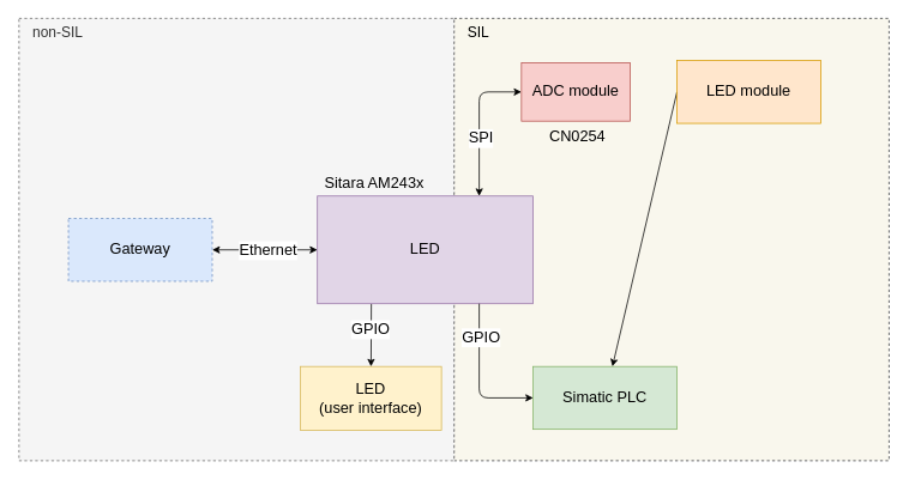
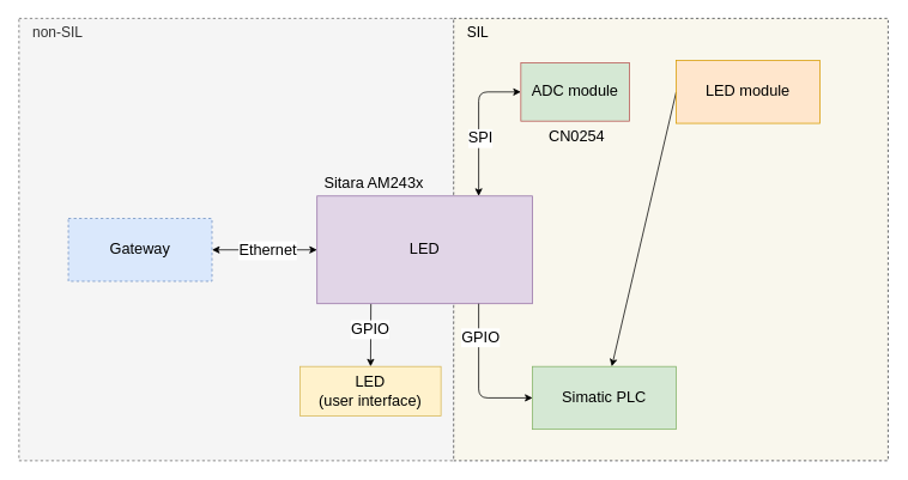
  <mxCell id="0" />
  <mxCell id="1" parent="0" />
  <mxCell id="2" value="&amp;nbsp; &amp;nbsp;SIL" style="rounded=0;whiteSpace=wrap;html=1;fillColor=#f9f7ed;strokeColor=#36393d;dashed=1;align=left;fontSize=16;verticalAlign=top;" vertex="1" parent="1"><mxGeometry x="504" y="20" width="484" height="493" as="geometry" /></mxCell>
  <mxCell id="3" value="&amp;nbsp; &amp;nbsp;non-SIL" style="rounded=0;whiteSpace=wrap;html=1;fillColor=#f5f5f5;fontColor=#333333;strokeColor=#666666;dashed=1;align=left;verticalAlign=top;fontSize=16;" vertex="1" parent="1"><mxGeometry x="20" y="20" width="484" height="493" as="geometry" /></mxCell>
  <mxCell id="4" style="edgeStyle=none;html=1;exitX=0.25;exitY=1;exitDx=0;exitDy=0;fontSize=17;" parent="1" source="6" target="18" edge="1"><mxGeometry relative="1" as="geometry" /></mxCell>
  <mxCell id="5" value="GPIO" style="edgeLabel;html=1;align=center;verticalAlign=middle;resizable=0;points=[];fontSize=17;" parent="4" vertex="1" connectable="0"><mxGeometry x="-0.168" y="-1" relative="1" as="geometry"><mxPoint as="offset" /></mxGeometry></mxCell>
  <mxCell id="6" value="LED" style="rounded=0;whiteSpace=wrap;html=1;fillColor=#e1d5e7;strokeColor=#9673a6;container=0;fontSize=17;" parent="1" vertex="1"><mxGeometry x="352" y="218" width="240" height="120" as="geometry" /></mxCell>
  <mxCell id="7" style="edgeStyle=none;html=1;exitX=0;exitY=0.5;exitDx=0;exitDy=0;fontSize=17;" parent="1" source="8" target="9" edge="1"><mxGeometry relative="1" as="geometry" /></mxCell>
  <mxCell id="8" value="LED module" style="rounded=0;whiteSpace=wrap;html=1;fillColor=#ffe6cc;strokeColor=#d79b00;container=0;fontSize=17;" parent="1" vertex="1"><mxGeometry x="752" y="67" width="160" height="70" as="geometry" /></mxCell>
  <mxCell id="9" value="Simatic PLC" style="rounded=0;whiteSpace=wrap;html=1;fillColor=#d5e8d4;strokeColor=#82b366;container=0;fontSize=17;" parent="1" vertex="1"><mxGeometry x="592" y="408" width="160" height="70" as="geometry" /></mxCell>
  <mxCell id="10" style="edgeStyle=none;html=1;exitX=1;exitY=0.5;exitDx=0;exitDy=0;entryX=0;entryY=0.5;entryDx=0;entryDy=0;startArrow=classic;startFill=1;fontSize=17;" parent="1" source="12" target="6" edge="1"><mxGeometry relative="1" as="geometry" /></mxCell>
  <mxCell id="11" value="Ethernet" style="edgeLabel;html=1;align=center;verticalAlign=middle;resizable=0;points=[];fontSize=17;" parent="10" vertex="1" connectable="0"><mxGeometry x="-0.274" relative="1" as="geometry"><mxPoint x="19" as="offset" /></mxGeometry></mxCell>
  <mxCell id="12" value="Gateway" style="rounded=0;whiteSpace=wrap;html=1;fillColor=#dae8fc;strokeColor=#6c8ebf;container=0;fontSize=17;dashed=1;" parent="1" vertex="1"><mxGeometry x="75" y="243" width="160" height="70" as="geometry" /></mxCell>
  <mxCell id="13" style="edgeStyle=orthogonalEdgeStyle;html=1;exitX=0;exitY=0.5;exitDx=0;exitDy=0;startArrow=classic;startFill=1;entryX=0.75;entryY=1;entryDx=0;entryDy=0;endArrow=none;endFill=0;fontSize=17;" parent="1" source="9" target="6" edge="1"><mxGeometry relative="1" as="geometry"><mxPoint x="542" y="358" as="targetPoint" /></mxGeometry></mxCell>
  <mxCell id="14" value="GPIO" style="edgeLabel;html=1;align=center;verticalAlign=middle;resizable=0;points=[];fontSize=17;" parent="13" vertex="1" connectable="0"><mxGeometry x="0.313" y="-1" relative="1" as="geometry"><mxPoint y="-20" as="offset" /></mxGeometry></mxCell>
  <mxCell id="15" style="edgeStyle=orthogonalEdgeStyle;html=1;exitX=0;exitY=0.5;exitDx=0;exitDy=0;entryX=0.75;entryY=0;entryDx=0;entryDy=0;startArrow=classic;startFill=1;fontSize=17;" parent="1" source="17" target="6" edge="1"><mxGeometry relative="1" as="geometry" /></mxCell>
  <mxCell id="16" value="SPI" style="edgeLabel;html=1;align=center;verticalAlign=middle;resizable=0;points=[];fontSize=17;" parent="15" vertex="1" connectable="0"><mxGeometry x="0.206" y="1" relative="1" as="geometry"><mxPoint as="offset" /></mxGeometry></mxCell>
- <mxCell id="17" value="ADC module" style="rounded=0;whiteSpace=wrap;html=1;fillColor=#f8cecc;strokeColor=#b85450;container=0;fontSize=17;" parent="1" vertex="1"><mxGeometry x="579" y="69.5" width="121" height="65" as="geometry" /></mxCell>
- <mxCell id="18" value="LED&lt;br&gt;(user interface)" style="rounded=0;whiteSpace=wrap;html=1;fillColor=#fff2cc;strokeColor=#d6b656;container=0;fontSize=17;" parent="1" vertex="1"><mxGeometry x="333" y="408" width="157" height="71" as="geometry" /></mxCell>
+ <mxCell id="17" value="ADC module" style="rounded=0;whiteSpace=wrap;html=1;fillColor=#d5e8d4;strokeColor=#b85450;container=0;fontSize=17;" parent="1" vertex="1"><mxGeometry x="579" y="69.5" width="121" height="65" as="geometry" /></mxCell>
+ <mxCell id="18" value="LED&lt;br&gt;(user interface)" style="rounded=0;whiteSpace=wrap;html=1;fillColor=#fff2cc;strokeColor=#d6b656;container=0;fontSize=17;" parent="1" vertex="1"><mxGeometry x="333" y="408" width="157" height="55" as="geometry" /></mxCell>
  <mxCell id="19" value="CN0254" style="text;html=1;align=center;verticalAlign=middle;resizable=0;points=[];autosize=1;strokeColor=none;fillColor=none;fontSize=17;" parent="1" vertex="1"><mxGeometry x="600.5" y="136" width="80" height="32" as="geometry" /></mxCell>
  <mxCell id="20" value="Sitara AM243x" style="text;html=1;align=center;verticalAlign=middle;resizable=0;points=[];autosize=1;strokeColor=none;fillColor=none;fontSize=17;" parent="1" vertex="1"><mxGeometry x="350" y="189" width="129" height="32" as="geometry" /></mxCell>
